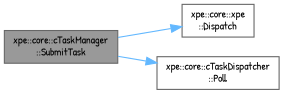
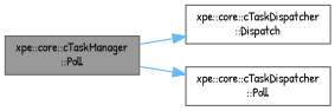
  digraph {
    fontname="Patrick Hand"
    rankdir=LR
    node [color=grey40 fillcolor=white fontname="Patrick Hand" fontsize=10 shape=box style=filled]
    edge [color=steelblue1 fontname="Patrick Hand" fontsize=10 labelfontname=Helvetica labelfontsize=10 style=solid]
-   n1 [color=gray40 fillcolor=grey60 fontcolor=black height=0.2 label="xpe::core::cTaskManager\l::SubmitTask" width=0.4]
-   n2 [height=0.2 label="xpe::core::xpe\l::Dispatch" width=0.4]
+   n1 [color=gray40 fillcolor=grey60 fontcolor=black height=0.2 label="xpe::core::cTaskManager\l::Poll" width=0.4]
+   n2 [height=0.2 label="xpe::core::cTaskDispatcher\l::Dispatch" width=0.4]
    n3 [height=0.2 label="xpe::core::cTaskDispatcher\l::Poll" width=0.4]
    n1 -> n2
    n1 -> n3
  }
